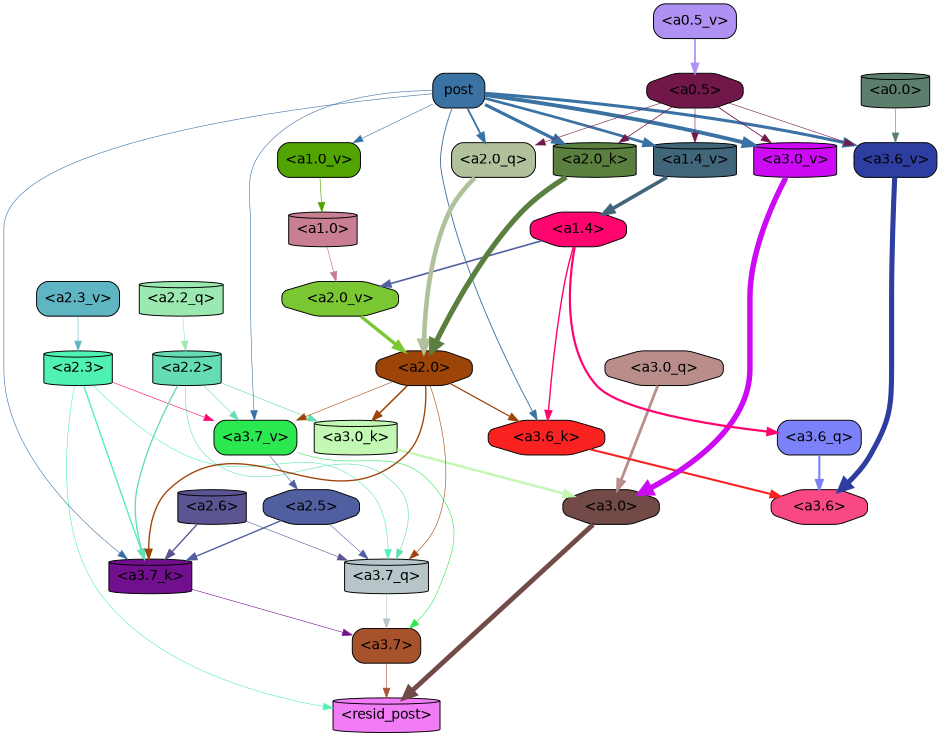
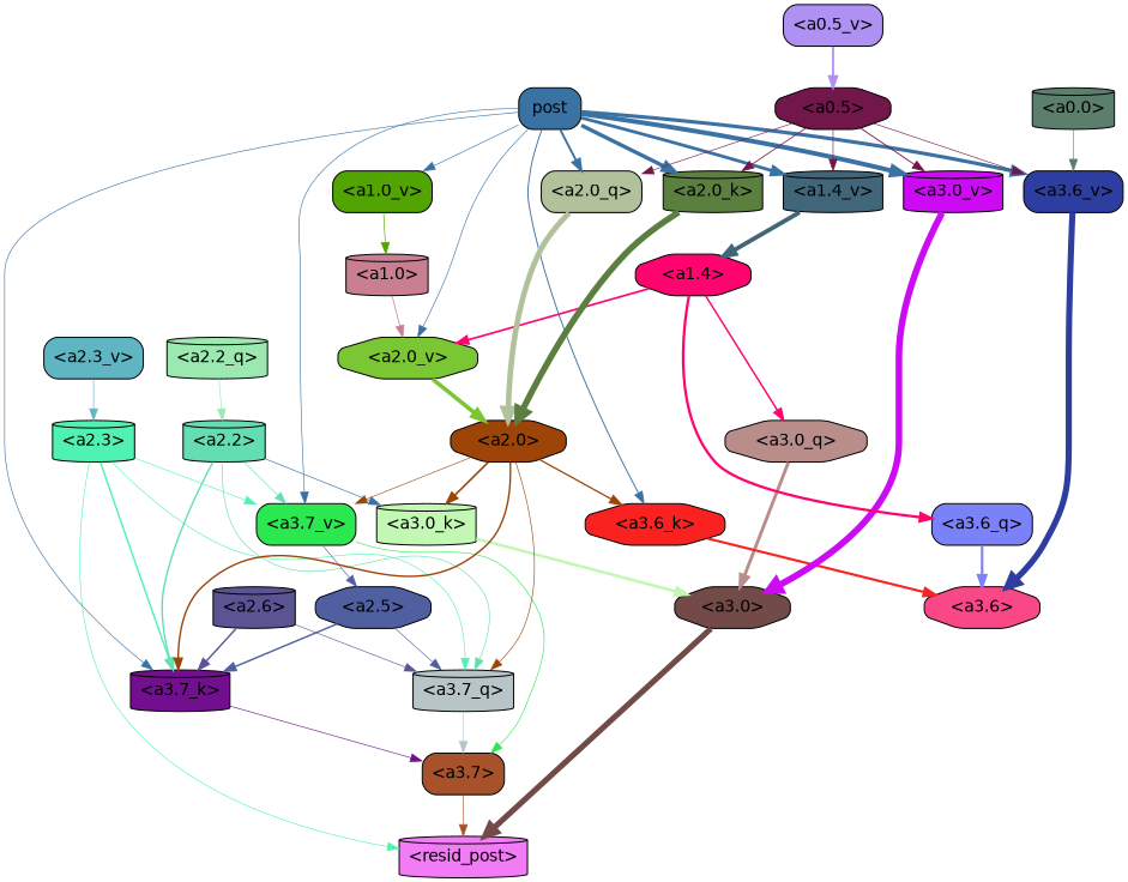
  strict digraph {
    splines=true
    node [color=black fontname=Helvetica shape=cylinder style="filled, rounded"]
    edge [color="#3a72a4" penwidth=0.6]
    "<a3.7>" [fillcolor="#a8522c" shape=box]
    "<resid_post>" [fillcolor="#f27cf6"]
    "<a3.6>" [fillcolor="#f84986" shape=octagon]
    "<a3.0>" [fillcolor="#724a48" shape=octagon]
    "<a2.3>" [fillcolor="#4ff2b1"]
    "<a3.7_q>" [fillcolor="#b7c4c8"]
    "<a3.7_k>" [fillcolor="#710f8e"]
    "<a3.7_v>" [fillcolor="#2ce850" shape=box]
    "<a2.5>" [fillcolor="#505fa0" shape=octagon]
    "<a3.6_q>" [fillcolor="#7b81f8" shape=box]
    "<a3.0_q>" [fillcolor="#b88d8a" shape=octagon]
    "<a3.6_k>" [fillcolor="#fa2221" shape=octagon]
    "<a3.0_k>" [fillcolor="#c2f8b3"]
    "<a3.6_v>" [fillcolor="#2d3da0" shape=box]
    "<a3.0_v>" [fillcolor="#cc0bf4"]
    "<a2.6>" [fillcolor="#5a5493"]
    "<a2.2>" [fillcolor="#64ddb2"]
    "<a2.0>" [fillcolor="#9d4409" shape=octagon]
    "<a1.4>" [fillcolor="#ff036f" shape=octagon]
    "<a2.0_v>" [fillcolor="#7bc733" shape=octagon]
    n21 [fillcolor="#3a72a4" label=post shape=box]
    "<a2.0_q>" [fillcolor="#b1c19b" shape=box]
    "<a2.0_k>" [fillcolor="#5a7f3f"]
    "<a1.4_v>" [fillcolor="#41667a"]
    "<a1.0_v>" [fillcolor="#51a401" shape=box]
    "<a1.0>" [fillcolor="#c97e92"]
    "<a0.5>" [fillcolor="#721749" shape=octagon]
    "<a0.0>" [fillcolor="#5b7e6d"]
    "<a2.2_q>" [fillcolor="#9be9b0"]
    "<a2.3_v>" [fillcolor="#5fb6c2" shape=box]
    "<a0.5_v>" [fillcolor="#ae91f3" shape=box]
    "<a3.7>" -> "<resid_post>" [color="#a8522c"]
    "<a3.0>" -> "<resid_post>" [color="#724a48" penwidth=5.004215121269226]
    "<a2.3>" -> "<resid_post>" [color="#4ff2b1"]
    "<a2.3>" -> "<a3.7_q>" [color="#4ff2b1"]
    "<a2.3>" -> "<a3.7_k>" [color="#4ff2b1" penwidth=1.4391854107379913]
-   "<a2.3>" -> "<a3.7_v>" [color="#ff036f"]
+   "<a2.3>" -> "<a3.7_v>" [color="#4ff2b1"]
    "<a3.7_q>" -> "<a3.7>" [color="#b7c4c8"]
    "<a3.7_k>" -> "<a3.7>" [color="#710f8e"]
    "<a3.7_v>" -> "<a3.7>" [color="#2ce850"]
    "<a3.7_v>" -> "<a2.5>" [color="#505fa0"]
    "<a2.5>" -> "<a3.7_q>" [color="#505fa0"]
    "<a2.5>" -> "<a3.7_k>" [color="#505fa0" penwidth=1.4281435310840607]
    "<a3.6_q>" -> "<a3.6>" [color="#7b81f8" penwidth=2.160832464694977]
    "<a3.0_q>" -> "<a3.0>" [color="#b88d8a" penwidth=2.870753765106201]
    "<a3.6_k>" -> "<a3.6>" [color="#fa2221" penwidth=2.13908451795578]
    "<a3.0_k>" -> "<a3.0>" [color="#c2f8b3" penwidth=2.520303964614868]
    "<a3.6_v>" -> "<a3.6>" [color="#2d3da0" penwidth=5.297133803367615]
    "<a3.0_v>" -> "<a3.0>" [color="#cc0bf4" penwidth=5.680712580680847]
    "<a2.6>" -> "<a3.7_q>" [color="#5a5493"]
    "<a2.6>" -> "<a3.7_k>" [color="#5a5493" penwidth=1.4180794060230255]
    "<a2.2>" -> "<a3.7_q>" [color="#64ddb2"]
    "<a2.2>" -> "<a3.7_k>" [color="#64ddb2" penwidth=1.3982512056827545]
    "<a2.2>" -> "<a3.7_v>" [color="#64ddb2"]
-   "<a2.2>" -> "<a3.0_k>" [color="#64ddb2"]
+   "<a2.2>" -> "<a3.0_k>"
    "<a2.0>" -> "<a3.7_q>" [color="#9d4409"]
    "<a2.0>" -> "<a3.7_k>" [color="#9d4409" penwidth=1.404832512140274]
    "<a2.0>" -> "<a3.7_v>" [color="#9d4409"]
    "<a2.0>" -> "<a3.6_k>" [color="#9d4409" penwidth=1.2708758115768433]
    "<a2.0>" -> "<a3.0_k>" [color="#9d4409" penwidth=1.6207245588302612]
    "<a1.4>" -> "<a3.6_q>" [color="#ff036f" penwidth=2.289449453353882]
-   "<a1.4>" -> "<a3.6_k>" [color="#ff036f" penwidth=1.4600623846054077]
-   "<a1.4>" -> "<a2.0_v>" [color="#505fa0" penwidth=1.676277220249176]
+   "<a1.4>" -> "<a3.0_q>" [color="#ff036f" penwidth=1.4600623846054077]
+   "<a1.4>" -> "<a2.0_v>" [color="#ff036f" penwidth=1.676277220249176]
    "<a2.0_v>" -> "<a2.0>" [color="#7bc733" penwidth=3.56003999710083]
    n21 -> "<a3.7_k>"
    n21 -> "<a3.7_v>"
    n21 -> "<a3.6_k>" [penwidth=0.9291638135910034]
    n21 -> "<a3.6_v>" [penwidth=3.1808209121227264]
    n21 -> "<a3.0_v>" [penwidth=4.036660343408585]
+   n21 -> "<a2.0_v>"
    n21 -> "<a2.0_q>" [penwidth=1.8821641206741333]
    n21 -> "<a2.0_k>" [penwidth=3.3375256061553955]
    n21 -> "<a1.4_v>" [penwidth=2.7935529947280884]
    n21 -> "<a1.0_v>"
    "<a2.0_q>" -> "<a2.0>" [color="#b1c19b" penwidth=4.795779317617416]
    "<a2.0_k>" -> "<a2.0>" [color="#5a7f3f" penwidth=5.401692286133766]
    "<a1.4_v>" -> "<a1.4>" [color="#41667a" penwidth=3.7673035860061646]
    "<a1.0_v>" -> "<a1.0>" [color="#51a401" penwidth=0.6493047475814819]
    "<a1.0>" -> "<a2.0_v>" [color="#c97e92" penwidth=0.7355214953422546]
    "<a0.5>" -> "<a3.6_v>" [color="#721749"]
    "<a0.5>" -> "<a3.0_v>" [color="#721749" penwidth=0.8798569142818451]
    "<a0.5>" -> "<a2.0_q>" [color="#721749"]
    "<a0.5>" -> "<a2.0_k>" [color="#721749" penwidth=0.7782440185546875]
    "<a0.5>" -> "<a1.4_v>" [color="#721749"]
    "<a0.0>" -> "<a3.6_v>" [color="#5b7e6d"]
    "<a2.2_q>" -> "<a2.2>" [color="#9be9b0" penwidth=0.6392357051372528]
    "<a2.3_v>" -> "<a2.3>" [color="#5fb6c2"]
    "<a0.5_v>" -> "<a0.5>" [color="#ae91f3" penwidth=1.829363465309143]
  }
